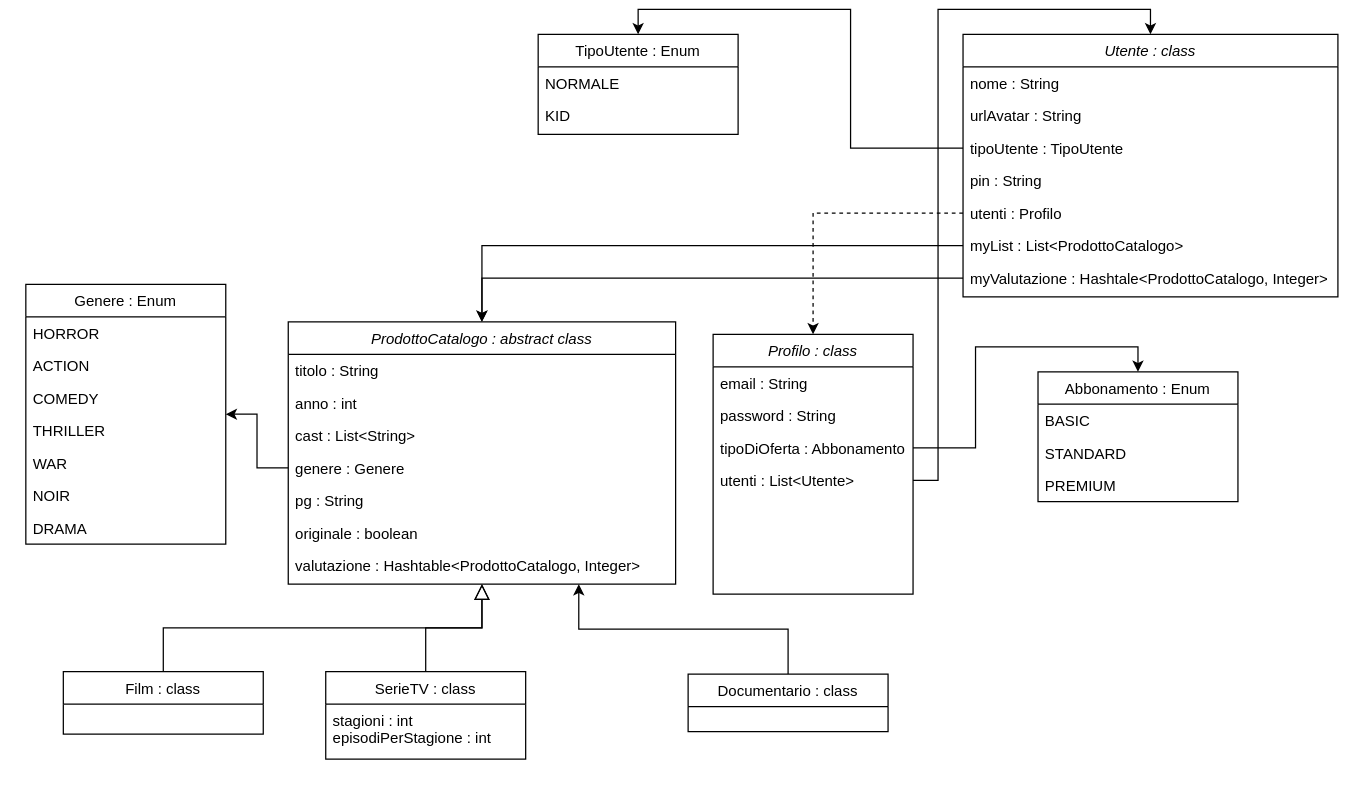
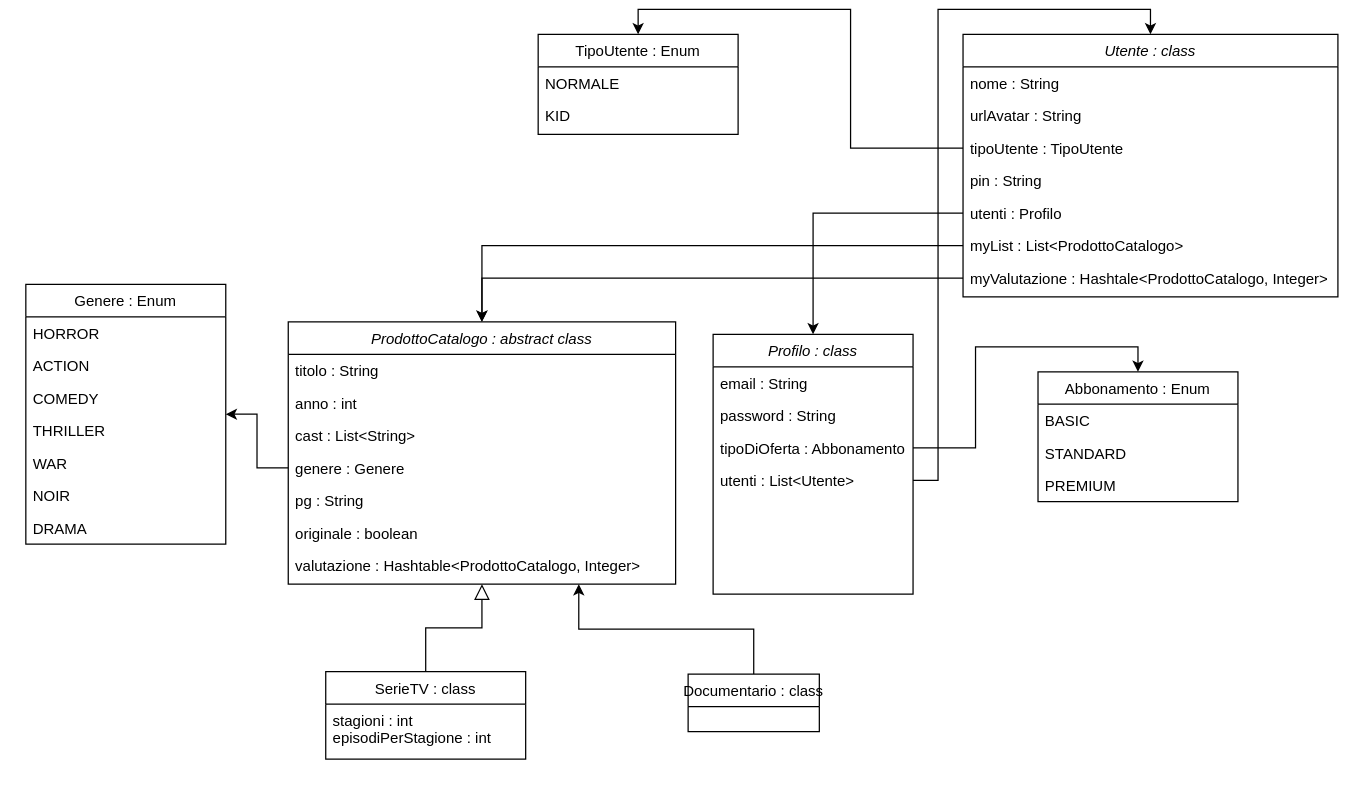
  <mxCell id="0" />
  <mxCell id="1" parent="0" />
  <mxCell id="2" value="ProdottoCatalogo : abstract class" style="swimlane;fontStyle=2;align=center;verticalAlign=top;childLayout=stackLayout;horizontal=1;startSize=26;horizontalStack=0;resizeParent=1;resizeLast=0;collapsible=1;marginBottom=0;rounded=0;shadow=0;strokeWidth=1;" parent="1" vertex="1"><mxGeometry x="230" y="250" width="310" height="210" as="geometry"><mxRectangle x="230" y="140" width="160" height="26" as="alternateBounds" /></mxGeometry></mxCell>
  <mxCell id="3" value="titolo : String    " style="text;align=left;verticalAlign=top;spacingLeft=4;spacingRight=4;overflow=hidden;rotatable=0;points=[[0,0.5],[1,0.5]];portConstraint=eastwest;" parent="2" vertex="1"><mxGeometry y="26" width="310" height="26" as="geometry" /></mxCell>
  <mxCell id="4" value="anno : int" style="text;align=left;verticalAlign=top;spacingLeft=4;spacingRight=4;overflow=hidden;rotatable=0;points=[[0,0.5],[1,0.5]];portConstraint=eastwest;rounded=0;shadow=0;html=0;" parent="2" vertex="1"><mxGeometry y="52" width="310" height="26" as="geometry" /></mxCell>
  <mxCell id="5" value="cast : List&lt;String&gt;" style="text;align=left;verticalAlign=top;spacingLeft=4;spacingRight=4;overflow=hidden;rotatable=0;points=[[0,0.5],[1,0.5]];portConstraint=eastwest;rounded=0;shadow=0;html=0;" parent="2" vertex="1"><mxGeometry y="78" width="310" height="26" as="geometry" /></mxCell>
  <mxCell id="6" value="genere : Genere" style="text;align=left;verticalAlign=top;spacingLeft=4;spacingRight=4;overflow=hidden;rotatable=0;points=[[0,0.5],[1,0.5]];portConstraint=eastwest;rounded=0;shadow=0;html=0;" vertex="1" parent="2"><mxGeometry y="104" width="310" height="26" as="geometry" /></mxCell>
  <mxCell id="7" value="pg : String" style="text;align=left;verticalAlign=top;spacingLeft=4;spacingRight=4;overflow=hidden;rotatable=0;points=[[0,0.5],[1,0.5]];portConstraint=eastwest;rounded=0;shadow=0;html=0;" vertex="1" parent="2"><mxGeometry y="130" width="310" height="26" as="geometry" /></mxCell>
  <mxCell id="8" value="originale : boolean" style="text;align=left;verticalAlign=top;spacingLeft=4;spacingRight=4;overflow=hidden;rotatable=0;points=[[0,0.5],[1,0.5]];portConstraint=eastwest;rounded=0;shadow=0;html=0;" vertex="1" parent="2"><mxGeometry y="156" width="310" height="26" as="geometry" /></mxCell>
  <mxCell id="9" value="valutazione : Hashtable&lt;ProdottoCatalogo, Integer&gt;" style="text;align=left;verticalAlign=top;spacingLeft=4;spacingRight=4;overflow=hidden;rotatable=0;points=[[0,0.5],[1,0.5]];portConstraint=eastwest;rounded=0;shadow=0;html=0;" vertex="1" parent="2"><mxGeometry y="182" width="310" height="26" as="geometry" /></mxCell>
- <mxCell id="10" value="Film : class" style="swimlane;fontStyle=0;align=center;verticalAlign=top;childLayout=stackLayout;horizontal=1;startSize=26;horizontalStack=0;resizeParent=1;resizeLast=0;collapsible=1;marginBottom=0;rounded=0;shadow=0;strokeWidth=1;" parent="1" vertex="1"><mxGeometry x="50" y="530" width="160" height="50" as="geometry"><mxRectangle x="130" y="380" width="160" height="26" as="alternateBounds" /></mxGeometry></mxCell>
- <mxCell id="11" value="" style="endArrow=block;endSize=10;endFill=0;shadow=0;strokeWidth=1;rounded=0;edgeStyle=elbowEdgeStyle;elbow=vertical;" parent="1" source="10" target="2" edge="1"><mxGeometry width="160" relative="1" as="geometry"><mxPoint x="240" y="343" as="sourcePoint" /><mxPoint x="240" y="343" as="targetPoint" /></mxGeometry></mxCell>
  <mxCell id="12" value="SerieTV : class" style="swimlane;fontStyle=0;align=center;verticalAlign=top;childLayout=stackLayout;horizontal=1;startSize=26;horizontalStack=0;resizeParent=1;resizeLast=0;collapsible=1;marginBottom=0;rounded=0;shadow=0;strokeWidth=1;" parent="1" vertex="1"><mxGeometry x="260" y="530" width="160" height="70" as="geometry"><mxRectangle x="340" y="380" width="170" height="26" as="alternateBounds" /></mxGeometry></mxCell>
  <mxCell id="13" value="stagioni : int&#10;episodiPerStagione : int" style="text;align=left;verticalAlign=top;spacingLeft=4;spacingRight=4;overflow=hidden;rotatable=0;points=[[0,0.5],[1,0.5]];portConstraint=eastwest;" parent="12" vertex="1"><mxGeometry y="26" width="160" height="44" as="geometry" /></mxCell>
  <mxCell id="14" value="" style="endArrow=block;endSize=10;endFill=0;shadow=0;strokeWidth=1;rounded=0;edgeStyle=elbowEdgeStyle;elbow=vertical;" parent="1" source="12" target="2" edge="1"><mxGeometry width="160" relative="1" as="geometry"><mxPoint x="250" y="513" as="sourcePoint" /><mxPoint x="350" y="411" as="targetPoint" /></mxGeometry></mxCell>
  <mxCell id="15" style="edgeStyle=orthogonalEdgeStyle;rounded=0;orthogonalLoop=1;jettySize=auto;html=1;exitX=0.5;exitY=0;exitDx=0;exitDy=0;entryX=0.75;entryY=1;entryDx=0;entryDy=0;" edge="1" parent="1" source="16" target="2"><mxGeometry relative="1" as="geometry" /></mxCell>
- <mxCell id="16" value="Documentario : class" style="swimlane;fontStyle=0;align=center;verticalAlign=top;childLayout=stackLayout;horizontal=1;startSize=26;horizontalStack=0;resizeParent=1;resizeLast=0;collapsible=1;marginBottom=0;rounded=0;shadow=0;strokeWidth=1;" vertex="1" parent="1"><mxGeometry x="550" y="532" width="160" height="46" as="geometry"><mxRectangle x="340" y="380" width="170" height="26" as="alternateBounds" /></mxGeometry></mxCell>
+ <mxCell id="16" value="Documentario : class" style="swimlane;fontStyle=0;align=center;verticalAlign=top;childLayout=stackLayout;horizontal=1;startSize=26;horizontalStack=0;resizeParent=1;resizeLast=0;collapsible=1;marginBottom=0;rounded=0;shadow=0;strokeWidth=1;" vertex="1" parent="1"><mxGeometry x="550" y="532" width="105" height="46" as="geometry"><mxRectangle x="340" y="380" width="170" height="26" as="alternateBounds" /></mxGeometry></mxCell>
  <mxCell id="17" value="Profilo : class" style="swimlane;fontStyle=2;align=center;verticalAlign=top;childLayout=stackLayout;horizontal=1;startSize=26;horizontalStack=0;resizeParent=1;resizeLast=0;collapsible=1;marginBottom=0;rounded=0;shadow=0;strokeWidth=1;" vertex="1" parent="1"><mxGeometry x="570" y="260" width="160" height="208" as="geometry"><mxRectangle x="230" y="140" width="160" height="26" as="alternateBounds" /></mxGeometry></mxCell>
  <mxCell id="18" value="email : String" style="text;align=left;verticalAlign=top;spacingLeft=4;spacingRight=4;overflow=hidden;rotatable=0;points=[[0,0.5],[1,0.5]];portConstraint=eastwest;" vertex="1" parent="17"><mxGeometry y="26" width="160" height="26" as="geometry" /></mxCell>
  <mxCell id="19" value="password : String" style="text;align=left;verticalAlign=top;spacingLeft=4;spacingRight=4;overflow=hidden;rotatable=0;points=[[0,0.5],[1,0.5]];portConstraint=eastwest;" vertex="1" parent="17"><mxGeometry y="52" width="160" height="26" as="geometry" /></mxCell>
  <mxCell id="20" value="tipoDiOferta : Abbonamento" style="text;align=left;verticalAlign=top;spacingLeft=4;spacingRight=4;overflow=hidden;rotatable=0;points=[[0,0.5],[1,0.5]];portConstraint=eastwest;" vertex="1" parent="17"><mxGeometry y="78" width="160" height="26" as="geometry" /></mxCell>
  <mxCell id="21" value="utenti : List&lt;Utente&gt;" style="text;align=left;verticalAlign=top;spacingLeft=4;spacingRight=4;overflow=hidden;rotatable=0;points=[[0,0.5],[1,0.5]];portConstraint=eastwest;" vertex="1" parent="17"><mxGeometry y="104" width="160" height="26" as="geometry" /></mxCell>
  <mxCell id="22" value="Utente : class" style="swimlane;fontStyle=2;align=center;verticalAlign=top;childLayout=stackLayout;horizontal=1;startSize=26;horizontalStack=0;resizeParent=1;resizeLast=0;collapsible=1;marginBottom=0;rounded=0;shadow=0;strokeWidth=1;" vertex="1" parent="1"><mxGeometry x="770" y="20" width="300" height="210" as="geometry"><mxRectangle x="230" y="140" width="160" height="26" as="alternateBounds" /></mxGeometry></mxCell>
  <mxCell id="23" value="nome : String" style="text;align=left;verticalAlign=top;spacingLeft=4;spacingRight=4;overflow=hidden;rotatable=0;points=[[0,0.5],[1,0.5]];portConstraint=eastwest;" vertex="1" parent="22"><mxGeometry y="26" width="300" height="26" as="geometry" /></mxCell>
  <mxCell id="24" value="urlAvatar : String" style="text;align=left;verticalAlign=top;spacingLeft=4;spacingRight=4;overflow=hidden;rotatable=0;points=[[0,0.5],[1,0.5]];portConstraint=eastwest;" vertex="1" parent="22"><mxGeometry y="52" width="300" height="26" as="geometry" /></mxCell>
  <mxCell id="25" value="tipoUtente : TipoUtente" style="text;align=left;verticalAlign=top;spacingLeft=4;spacingRight=4;overflow=hidden;rotatable=0;points=[[0,0.5],[1,0.5]];portConstraint=eastwest;" vertex="1" parent="22"><mxGeometry y="78" width="300" height="26" as="geometry" /></mxCell>
  <mxCell id="26" value="pin : String" style="text;align=left;verticalAlign=top;spacingLeft=4;spacingRight=4;overflow=hidden;rotatable=0;points=[[0,0.5],[1,0.5]];portConstraint=eastwest;" vertex="1" parent="22"><mxGeometry y="104" width="300" height="26" as="geometry" /></mxCell>
  <mxCell id="27" value="utenti : Profilo" style="text;align=left;verticalAlign=top;spacingLeft=4;spacingRight=4;overflow=hidden;rotatable=0;points=[[0,0.5],[1,0.5]];portConstraint=eastwest;" vertex="1" parent="22"><mxGeometry y="130" width="300" height="26" as="geometry" /></mxCell>
  <mxCell id="28" value="myList : List&lt;ProdottoCatalogo&gt;" style="text;align=left;verticalAlign=top;spacingLeft=4;spacingRight=4;overflow=hidden;rotatable=0;points=[[0,0.5],[1,0.5]];portConstraint=eastwest;" vertex="1" parent="22"><mxGeometry y="156" width="300" height="26" as="geometry" /></mxCell>
  <mxCell id="29" value="myValutazione : Hashtale&lt;ProdottoCatalogo, Integer&gt;&#10;" style="text;align=left;verticalAlign=top;spacingLeft=4;spacingRight=4;overflow=hidden;rotatable=0;points=[[0,0.5],[1,0.5]];portConstraint=eastwest;" vertex="1" parent="22"><mxGeometry y="182" width="300" height="26" as="geometry" /></mxCell>
  <mxCell id="30" value="Abbonamento : Enum" style="swimlane;fontStyle=0;align=center;verticalAlign=top;childLayout=stackLayout;horizontal=1;startSize=26;horizontalStack=0;resizeParent=1;resizeLast=0;collapsible=1;marginBottom=0;rounded=0;shadow=0;strokeWidth=1;" vertex="1" parent="1"><mxGeometry x="830" y="290" width="160" height="104" as="geometry"><mxRectangle x="130" y="380" width="160" height="26" as="alternateBounds" /></mxGeometry></mxCell>
  <mxCell id="31" value="BASIC" style="text;align=left;verticalAlign=top;spacingLeft=4;spacingRight=4;overflow=hidden;rotatable=0;points=[[0,0.5],[1,0.5]];portConstraint=eastwest;rounded=0;shadow=0;html=0;" vertex="1" parent="30"><mxGeometry y="26" width="160" height="26" as="geometry" /></mxCell>
  <mxCell id="32" value="STANDARD" style="text;align=left;verticalAlign=top;spacingLeft=4;spacingRight=4;overflow=hidden;rotatable=0;points=[[0,0.5],[1,0.5]];portConstraint=eastwest;rounded=0;shadow=0;html=0;" vertex="1" parent="30"><mxGeometry y="52" width="160" height="26" as="geometry" /></mxCell>
  <mxCell id="33" value="PREMIUM" style="text;align=left;verticalAlign=top;spacingLeft=4;spacingRight=4;overflow=hidden;rotatable=0;points=[[0,0.5],[1,0.5]];portConstraint=eastwest;rounded=0;shadow=0;html=0;" vertex="1" parent="30"><mxGeometry y="78" width="160" height="26" as="geometry" /></mxCell>
  <mxCell id="34" value="TipoUtente : Enum" style="swimlane;fontStyle=0;align=center;verticalAlign=top;childLayout=stackLayout;horizontal=1;startSize=26;horizontalStack=0;resizeParent=1;resizeLast=0;collapsible=1;marginBottom=0;rounded=0;shadow=0;strokeWidth=1;" vertex="1" parent="1"><mxGeometry x="430" y="20" width="160" height="80" as="geometry"><mxRectangle x="130" y="380" width="160" height="26" as="alternateBounds" /></mxGeometry></mxCell>
  <mxCell id="35" value="NORMALE" style="text;align=left;verticalAlign=top;spacingLeft=4;spacingRight=4;overflow=hidden;rotatable=0;points=[[0,0.5],[1,0.5]];portConstraint=eastwest;rounded=0;shadow=0;html=0;" vertex="1" parent="34"><mxGeometry y="26" width="160" height="26" as="geometry" /></mxCell>
  <mxCell id="36" value="KID" style="text;align=left;verticalAlign=top;spacingLeft=4;spacingRight=4;overflow=hidden;rotatable=0;points=[[0,0.5],[1,0.5]];portConstraint=eastwest;rounded=0;shadow=0;html=0;" vertex="1" parent="34"><mxGeometry y="52" width="160" height="26" as="geometry" /></mxCell>
  <mxCell id="37" value="Genere : Enum" style="swimlane;fontStyle=0;align=center;verticalAlign=top;childLayout=stackLayout;horizontal=1;startSize=26;horizontalStack=0;resizeParent=1;resizeLast=0;collapsible=1;marginBottom=0;rounded=0;shadow=0;strokeWidth=1;" vertex="1" parent="1"><mxGeometry x="20" y="220" width="160" height="208" as="geometry"><mxRectangle x="130" y="380" width="160" height="26" as="alternateBounds" /></mxGeometry></mxCell>
  <mxCell id="38" value="HORROR" style="text;align=left;verticalAlign=top;spacingLeft=4;spacingRight=4;overflow=hidden;rotatable=0;points=[[0,0.5],[1,0.5]];portConstraint=eastwest;rounded=0;shadow=0;html=0;" vertex="1" parent="37"><mxGeometry y="26" width="160" height="26" as="geometry" /></mxCell>
  <mxCell id="39" value="ACTION" style="text;align=left;verticalAlign=top;spacingLeft=4;spacingRight=4;overflow=hidden;rotatable=0;points=[[0,0.5],[1,0.5]];portConstraint=eastwest;rounded=0;shadow=0;html=0;" vertex="1" parent="37"><mxGeometry y="52" width="160" height="26" as="geometry" /></mxCell>
  <mxCell id="40" value="COMEDY" style="text;align=left;verticalAlign=top;spacingLeft=4;spacingRight=4;overflow=hidden;rotatable=0;points=[[0,0.5],[1,0.5]];portConstraint=eastwest;rounded=0;shadow=0;html=0;" vertex="1" parent="37"><mxGeometry y="78" width="160" height="26" as="geometry" /></mxCell>
  <mxCell id="41" value="THRILLER " style="text;align=left;verticalAlign=top;spacingLeft=4;spacingRight=4;overflow=hidden;rotatable=0;points=[[0,0.5],[1,0.5]];portConstraint=eastwest;rounded=0;shadow=0;html=0;" vertex="1" parent="37"><mxGeometry y="104" width="160" height="26" as="geometry" /></mxCell>
  <mxCell id="42" value="WAR" style="text;align=left;verticalAlign=top;spacingLeft=4;spacingRight=4;overflow=hidden;rotatable=0;points=[[0,0.5],[1,0.5]];portConstraint=eastwest;rounded=0;shadow=0;html=0;" vertex="1" parent="37"><mxGeometry y="130" width="160" height="26" as="geometry" /></mxCell>
  <mxCell id="43" value="NOIR" style="text;align=left;verticalAlign=top;spacingLeft=4;spacingRight=4;overflow=hidden;rotatable=0;points=[[0,0.5],[1,0.5]];portConstraint=eastwest;rounded=0;shadow=0;html=0;" vertex="1" parent="37"><mxGeometry y="156" width="160" height="26" as="geometry" /></mxCell>
  <mxCell id="44" value="DRAMA" style="text;align=left;verticalAlign=top;spacingLeft=4;spacingRight=4;overflow=hidden;rotatable=0;points=[[0,0.5],[1,0.5]];portConstraint=eastwest;rounded=0;shadow=0;html=0;" vertex="1" parent="37"><mxGeometry y="182" width="160" height="26" as="geometry" /></mxCell>
  <mxCell id="45" style="edgeStyle=orthogonalEdgeStyle;rounded=0;orthogonalLoop=1;jettySize=auto;html=1;exitX=0;exitY=0.5;exitDx=0;exitDy=0;" edge="1" parent="1" source="6" target="37"><mxGeometry relative="1" as="geometry" /></mxCell>
  <mxCell id="46" style="edgeStyle=orthogonalEdgeStyle;rounded=0;orthogonalLoop=1;jettySize=auto;html=1;exitX=1;exitY=0.5;exitDx=0;exitDy=0;entryX=0.5;entryY=0;entryDx=0;entryDy=0;" edge="1" parent="1" source="21" target="22"><mxGeometry relative="1" as="geometry" /></mxCell>
- <mxCell id="47" style="edgeStyle=orthogonalEdgeStyle;rounded=0;orthogonalLoop=1;jettySize=auto;html=1;exitX=0;exitY=0.5;exitDx=0;exitDy=0;entryX=0.5;entryY=0;entryDx=0;entryDy=0;dashed=1;" edge="1" parent="1" source="27" target="17"><mxGeometry relative="1" as="geometry" /></mxCell>
+ <mxCell id="47" style="edgeStyle=orthogonalEdgeStyle;rounded=0;orthogonalLoop=1;jettySize=auto;html=1;exitX=0;exitY=0.5;exitDx=0;exitDy=0;entryX=0.5;entryY=0;entryDx=0;entryDy=0;" edge="1" parent="1" source="27" target="17"><mxGeometry relative="1" as="geometry" /></mxCell>
  <mxCell id="48" style="edgeStyle=orthogonalEdgeStyle;rounded=0;orthogonalLoop=1;jettySize=auto;html=1;exitX=0;exitY=0.5;exitDx=0;exitDy=0;entryX=0.5;entryY=0;entryDx=0;entryDy=0;" edge="1" parent="1" source="28" target="2"><mxGeometry relative="1" as="geometry" /></mxCell>
  <mxCell id="49" style="edgeStyle=orthogonalEdgeStyle;rounded=0;orthogonalLoop=1;jettySize=auto;html=1;exitX=0;exitY=0.5;exitDx=0;exitDy=0;entryX=0.5;entryY=0;entryDx=0;entryDy=0;" edge="1" parent="1" source="29" target="2"><mxGeometry relative="1" as="geometry" /></mxCell>
  <mxCell id="50" style="edgeStyle=orthogonalEdgeStyle;rounded=0;orthogonalLoop=1;jettySize=auto;html=1;exitX=1;exitY=0.5;exitDx=0;exitDy=0;entryX=0.5;entryY=0;entryDx=0;entryDy=0;" edge="1" parent="1" source="20" target="30"><mxGeometry relative="1" as="geometry" /></mxCell>
  <mxCell id="51" style="edgeStyle=orthogonalEdgeStyle;rounded=0;orthogonalLoop=1;jettySize=auto;html=1;exitX=0;exitY=0.5;exitDx=0;exitDy=0;entryX=0.5;entryY=0;entryDx=0;entryDy=0;" edge="1" parent="1" source="25" target="34"><mxGeometry relative="1" as="geometry" /></mxCell>
